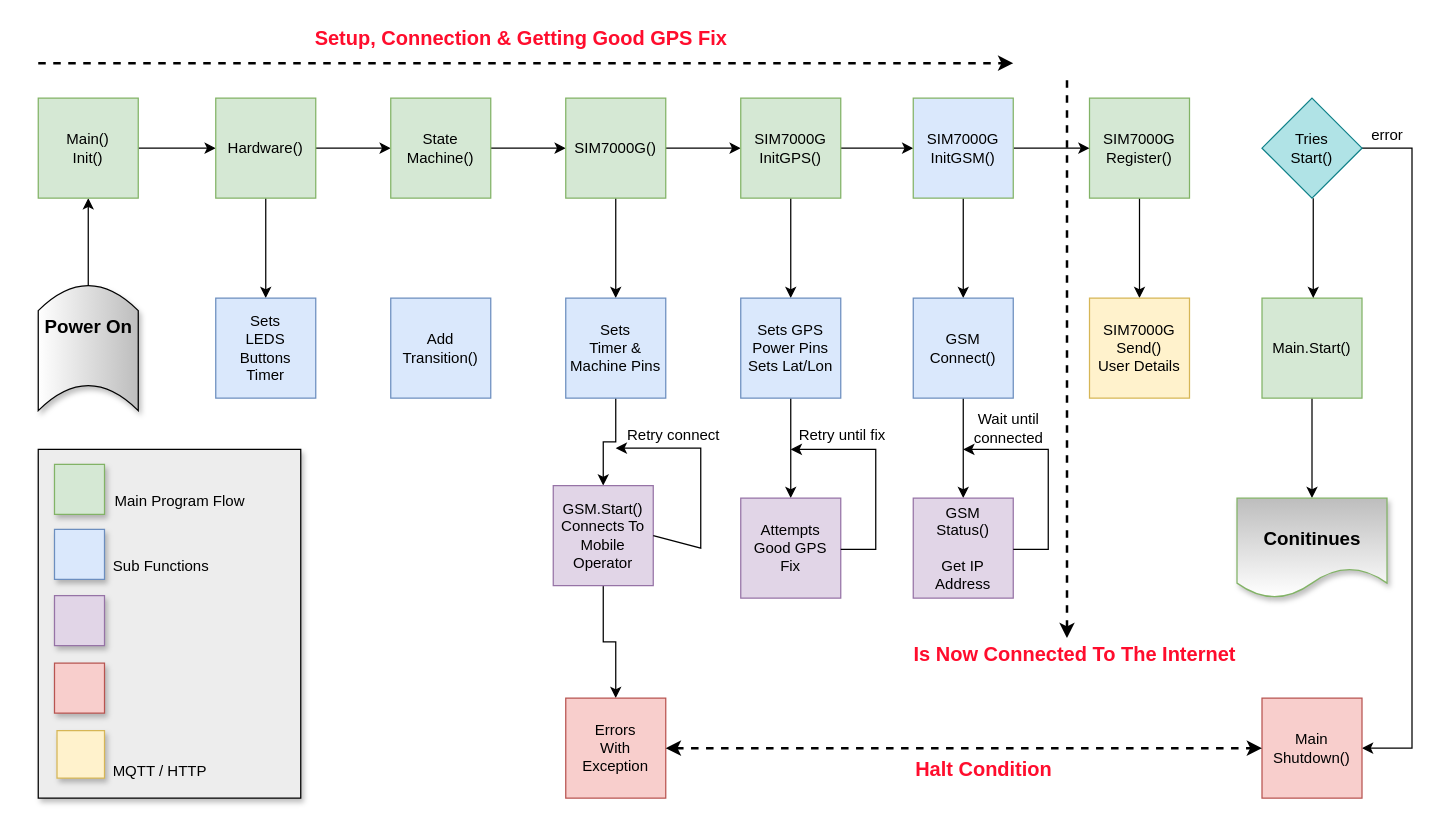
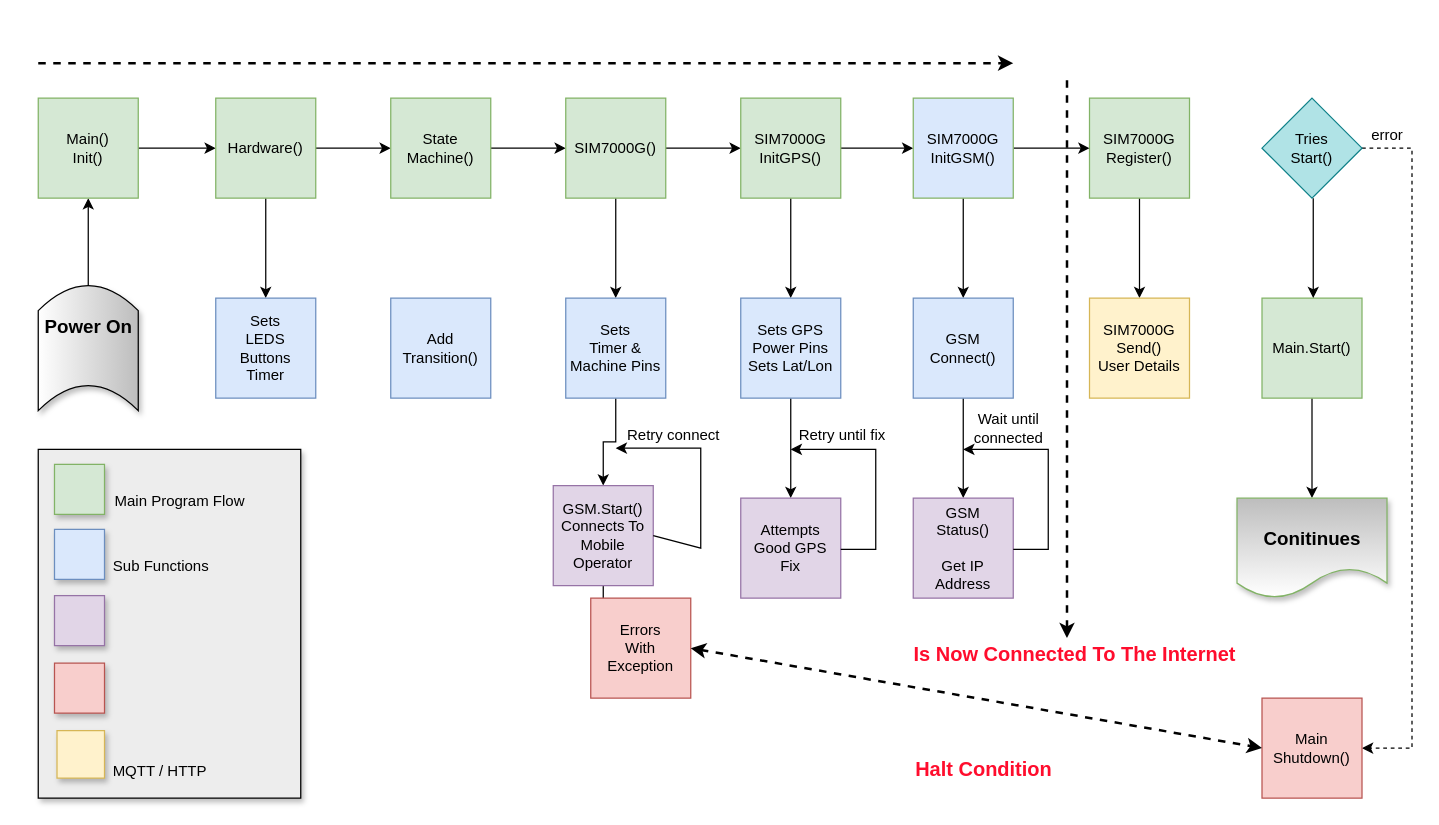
  <mxCell id="0" />
  <mxCell id="1" parent="0" />
  <mxCell id="2" value="" style="edgeStyle=orthogonalEdgeStyle;rounded=0;orthogonalLoop=1;jettySize=auto;html=1;fontSize=15;fontColor=#000000;startArrow=none;startFill=0;endArrow=classic;endFill=1;strokeColor=#000000;strokeWidth=1;" edge="1" parent="1" source="3" target="6"><mxGeometry relative="1" as="geometry" /></mxCell>
  <mxCell id="3" value="" style="shape=dataStorage;whiteSpace=wrap;html=1;fixedSize=1;shadow=1;fontSize=15;fontColor=#000000;fillColor=#BDBDBD;gradientColor=#ffffff;rotation=90;" vertex="1" parent="1"><mxGeometry x="20" y="238" width="100" height="80" as="geometry" /></mxCell>
  <mxCell id="4" value="" style="rounded=0;whiteSpace=wrap;html=1;fontSize=16;gradientColor=none;shadow=1;fillColor=#EDEDED;" vertex="1" parent="1"><mxGeometry x="30" y="359" width="210" height="279" as="geometry" /></mxCell>
  <mxCell id="5" style="edgeStyle=orthogonalEdgeStyle;rounded=0;orthogonalLoop=1;jettySize=auto;html=1;entryX=0;entryY=0.5;entryDx=0;entryDy=0;" parent="1" source="6" target="15" edge="1"><mxGeometry relative="1" as="geometry" /></mxCell>
  <mxCell id="6" value="Main()&lt;br&gt;Init()" style="whiteSpace=wrap;html=1;aspect=fixed;fillColor=#d5e8d4;strokeColor=#82b366;gradientColor=none;" parent="1" vertex="1"><mxGeometry x="30" y="78" width="80" height="80" as="geometry" /></mxCell>
  <mxCell id="7" style="edgeStyle=orthogonalEdgeStyle;rounded=0;orthogonalLoop=1;jettySize=auto;html=1;" parent="1" source="8" edge="1"><mxGeometry relative="1" as="geometry"><mxPoint x="1049" y="398" as="targetPoint" /></mxGeometry></mxCell>
  <mxCell id="8" value="Main.Start()" style="whiteSpace=wrap;html=1;aspect=fixed;fillColor=#d5e8d4;strokeColor=#82b366;" parent="1" vertex="1"><mxGeometry x="1009" y="238" width="80" height="80" as="geometry" /></mxCell>
  <mxCell id="9" style="edgeStyle=orthogonalEdgeStyle;rounded=0;orthogonalLoop=1;jettySize=auto;html=1;entryX=0.5;entryY=0;entryDx=0;entryDy=0;" parent="1" edge="1"><mxGeometry relative="1" as="geometry"><mxPoint x="1050" y="158" as="sourcePoint" /><mxPoint x="1050" y="238" as="targetPoint" /></mxGeometry></mxCell>
- <mxCell id="10" style="edgeStyle=orthogonalEdgeStyle;rounded=0;orthogonalLoop=1;jettySize=auto;html=1;entryX=1;entryY=0.5;entryDx=0;entryDy=0;" parent="1" source="11" target="38" edge="1"><mxGeometry relative="1" as="geometry"><Array as="points"><mxPoint x="1129" y="118" /><mxPoint x="1129" y="598" /></Array></mxGeometry></mxCell>
+ <mxCell id="10" style="edgeStyle=orthogonalEdgeStyle;rounded=0;orthogonalLoop=1;jettySize=auto;html=1;entryX=1;entryY=0.5;entryDx=0;entryDy=0;dashed=1;" parent="1" source="11" target="38" edge="1"><mxGeometry relative="1" as="geometry"><Array as="points"><mxPoint x="1129" y="118" /><mxPoint x="1129" y="598" /></Array></mxGeometry></mxCell>
  <mxCell id="11" value="Tries&lt;br&gt;Start()" style="rhombus;whiteSpace=wrap;html=1;fillColor=#b0e3e6;strokeColor=#0e8088;" parent="1" vertex="1"><mxGeometry x="1009" y="78" width="80" height="80" as="geometry" /></mxCell>
  <mxCell id="12" value="error" style="text;html=1;align=center;verticalAlign=middle;resizable=0;points=[];autosize=1;strokeColor=none;fillColor=none;" parent="1" vertex="1"><mxGeometry x="1089" y="98" width="40" height="20" as="geometry" /></mxCell>
  <mxCell id="13" style="edgeStyle=orthogonalEdgeStyle;rounded=0;orthogonalLoop=1;jettySize=auto;html=1;" parent="1" source="15" target="16" edge="1"><mxGeometry relative="1" as="geometry" /></mxCell>
  <mxCell id="14" style="edgeStyle=orthogonalEdgeStyle;rounded=0;orthogonalLoop=1;jettySize=auto;html=1;entryX=0;entryY=0.5;entryDx=0;entryDy=0;" parent="1" source="15" target="18" edge="1"><mxGeometry relative="1" as="geometry" /></mxCell>
  <mxCell id="15" value="Hardware()" style="whiteSpace=wrap;html=1;aspect=fixed;fillColor=#d5e8d4;strokeColor=#82b366;" parent="1" vertex="1"><mxGeometry x="172" y="78" width="80" height="80" as="geometry" /></mxCell>
  <mxCell id="16" value="Sets&lt;br&gt;LEDS&lt;br&gt;Buttons&lt;br&gt;Timer" style="whiteSpace=wrap;html=1;aspect=fixed;fillColor=#dae8fc;strokeColor=#6c8ebf;" parent="1" vertex="1"><mxGeometry x="172" y="238" width="80" height="80" as="geometry" /></mxCell>
  <mxCell id="17" style="edgeStyle=orthogonalEdgeStyle;rounded=0;orthogonalLoop=1;jettySize=auto;html=1;entryX=0;entryY=0.5;entryDx=0;entryDy=0;" parent="1" source="18" target="22" edge="1"><mxGeometry relative="1" as="geometry" /></mxCell>
  <mxCell id="18" value="State&lt;br&gt;Machine()" style="whiteSpace=wrap;html=1;aspect=fixed;fillColor=#d5e8d4;strokeColor=#82b366;" parent="1" vertex="1"><mxGeometry x="312" y="78" width="80" height="80" as="geometry" /></mxCell>
  <mxCell id="19" value="Add&lt;br&gt;Transition()" style="whiteSpace=wrap;html=1;aspect=fixed;fillColor=#dae8fc;strokeColor=#6c8ebf;" parent="1" vertex="1"><mxGeometry x="312" y="238" width="80" height="80" as="geometry" /></mxCell>
  <mxCell id="20" style="edgeStyle=orthogonalEdgeStyle;rounded=0;orthogonalLoop=1;jettySize=auto;html=1;exitX=0.5;exitY=1;exitDx=0;exitDy=0;entryX=0.5;entryY=0;entryDx=0;entryDy=0;" parent="1" source="22" target="24" edge="1"><mxGeometry relative="1" as="geometry" /></mxCell>
  <mxCell id="21" style="edgeStyle=orthogonalEdgeStyle;rounded=0;orthogonalLoop=1;jettySize=auto;html=1;entryX=0;entryY=0.5;entryDx=0;entryDy=0;" parent="1" source="22" target="32" edge="1"><mxGeometry relative="1" as="geometry" /></mxCell>
  <mxCell id="22" value="SIM7000G()" style="whiteSpace=wrap;html=1;aspect=fixed;fillColor=#d5e8d4;strokeColor=#82b366;" parent="1" vertex="1"><mxGeometry x="452" y="78" width="80" height="80" as="geometry" /></mxCell>
  <mxCell id="23" style="edgeStyle=orthogonalEdgeStyle;rounded=0;orthogonalLoop=1;jettySize=auto;html=1;entryX=0.5;entryY=0;entryDx=0;entryDy=0;" parent="1" source="24" target="26" edge="1"><mxGeometry relative="1" as="geometry" /></mxCell>
  <mxCell id="24" value="Sets&lt;br&gt;Timer &amp;amp;&lt;br&gt;Machine Pins" style="whiteSpace=wrap;html=1;aspect=fixed;fillColor=#dae8fc;strokeColor=#6c8ebf;" parent="1" vertex="1"><mxGeometry x="452" y="238" width="80" height="80" as="geometry" /></mxCell>
  <mxCell id="25" style="edgeStyle=orthogonalEdgeStyle;rounded=0;orthogonalLoop=1;jettySize=auto;html=1;entryX=0.5;entryY=0;entryDx=0;entryDy=0;" parent="1" source="26" target="29" edge="1"><mxGeometry relative="1" as="geometry" /></mxCell>
  <mxCell id="26" value="GSM.Start()&lt;br&gt;Connects To&lt;br&gt;Mobile&lt;br&gt;Operator" style="whiteSpace=wrap;html=1;aspect=fixed;fillColor=#e1d5e7;strokeColor=#9673a6;" parent="1" vertex="1"><mxGeometry x="442" y="388" width="80" height="80" as="geometry" /></mxCell>
  <mxCell id="27" value="" style="endArrow=classic;html=1;rounded=0;exitX=1;exitY=0.5;exitDx=0;exitDy=0;" parent="1" source="26" edge="1"><mxGeometry width="50" height="50" relative="1" as="geometry"><mxPoint x="412" y="388" as="sourcePoint" /><mxPoint x="492" y="358" as="targetPoint" /><Array as="points"><mxPoint x="560" y="438" /><mxPoint x="560" y="408" /><mxPoint x="560" y="358" /></Array></mxGeometry></mxCell>
  <mxCell id="28" value="Retry connect" style="text;html=1;align=center;verticalAlign=middle;resizable=0;points=[];autosize=1;strokeColor=none;fillColor=none;" parent="1" vertex="1"><mxGeometry x="493" y="338" width="90" height="20" as="geometry" /></mxCell>
- <mxCell id="29" value="Errors&lt;br&gt;With&lt;br&gt;Exception" style="whiteSpace=wrap;html=1;aspect=fixed;fillColor=#f8cecc;strokeColor=#b85450;" parent="1" vertex="1"><mxGeometry x="452" y="558" width="80" height="80" as="geometry" /></mxCell>
+ <mxCell id="29" value="Errors&lt;br&gt;With&lt;br&gt;Exception" style="whiteSpace=wrap;html=1;aspect=fixed;fillColor=#f8cecc;strokeColor=#b85450;" parent="1" vertex="1"><mxGeometry x="472" y="478" width="80" height="80" as="geometry" /></mxCell>
  <mxCell id="30" style="edgeStyle=orthogonalEdgeStyle;rounded=0;orthogonalLoop=1;jettySize=auto;html=1;entryX=0.5;entryY=0;entryDx=0;entryDy=0;" parent="1" source="32" target="34" edge="1"><mxGeometry relative="1" as="geometry" /></mxCell>
  <mxCell id="31" value="" style="edgeStyle=orthogonalEdgeStyle;rounded=0;orthogonalLoop=1;jettySize=auto;html=1;" parent="1" source="32" target="44" edge="1"><mxGeometry relative="1" as="geometry" /></mxCell>
  <mxCell id="32" value="SIM7000G&lt;br&gt;InitGPS()" style="whiteSpace=wrap;html=1;aspect=fixed;fillColor=#d5e8d4;strokeColor=#82b366;" parent="1" vertex="1"><mxGeometry x="592" y="78" width="80" height="80" as="geometry" /></mxCell>
  <mxCell id="33" style="edgeStyle=orthogonalEdgeStyle;rounded=0;orthogonalLoop=1;jettySize=auto;html=1;entryX=0.5;entryY=0;entryDx=0;entryDy=0;" parent="1" source="34" target="39" edge="1"><mxGeometry relative="1" as="geometry" /></mxCell>
  <mxCell id="34" value="Sets GPS&lt;br&gt;Power Pins&lt;br&gt;Sets Lat/Lon" style="whiteSpace=wrap;html=1;aspect=fixed;fillColor=#dae8fc;strokeColor=#6c8ebf;" parent="1" vertex="1"><mxGeometry x="592" y="238" width="80" height="80" as="geometry" /></mxCell>
  <mxCell id="35" style="edgeStyle=orthogonalEdgeStyle;rounded=0;orthogonalLoop=1;jettySize=auto;html=1;entryX=0.5;entryY=0;entryDx=0;entryDy=0;" parent="1" source="36" target="37" edge="1"><mxGeometry relative="1" as="geometry" /></mxCell>
  <mxCell id="36" value="SIM7000G&lt;br&gt;Register()" style="whiteSpace=wrap;html=1;aspect=fixed;fillColor=#d5e8d4;strokeColor=#82b366;" parent="1" vertex="1"><mxGeometry x="871" y="78" width="80" height="80" as="geometry" /></mxCell>
  <mxCell id="37" value="SIM7000G&lt;br&gt;Send()&lt;br&gt;User Details" style="whiteSpace=wrap;html=1;aspect=fixed;fillColor=#fff2cc;strokeColor=#d6b656;" parent="1" vertex="1"><mxGeometry x="871" y="238" width="80" height="80" as="geometry" /></mxCell>
  <mxCell id="38" value="Main&lt;br&gt;Shutdown()" style="whiteSpace=wrap;html=1;aspect=fixed;fillColor=#f8cecc;strokeColor=#b85450;" parent="1" vertex="1"><mxGeometry x="1009" y="558" width="80" height="80" as="geometry" /></mxCell>
  <mxCell id="39" value="Attempts&lt;br&gt;Good GPS&lt;br&gt;Fix" style="whiteSpace=wrap;html=1;aspect=fixed;fillColor=#e1d5e7;strokeColor=#9673a6;" parent="1" vertex="1"><mxGeometry x="592" y="398" width="80" height="80" as="geometry" /></mxCell>
  <mxCell id="40" value="Retry until fix" style="text;html=1;align=center;verticalAlign=middle;resizable=0;points=[];autosize=1;strokeColor=none;fillColor=none;" parent="1" vertex="1"><mxGeometry x="633" y="338" width="80" height="20" as="geometry" /></mxCell>
  <mxCell id="41" value="" style="endArrow=classic;html=1;rounded=0;exitX=1;exitY=0.5;exitDx=0;exitDy=0;" parent="1" edge="1"><mxGeometry width="50" height="50" relative="1" as="geometry"><mxPoint x="672" y="439" as="sourcePoint" /><mxPoint x="632" y="359" as="targetPoint" /><Array as="points"><mxPoint x="700" y="439" /><mxPoint x="700" y="409" /><mxPoint x="700" y="359" /></Array></mxGeometry></mxCell>
  <mxCell id="42" value="" style="edgeStyle=orthogonalEdgeStyle;rounded=0;orthogonalLoop=1;jettySize=auto;html=1;" parent="1" source="44" target="46" edge="1"><mxGeometry relative="1" as="geometry" /></mxCell>
  <mxCell id="43" value="" style="edgeStyle=orthogonalEdgeStyle;rounded=0;orthogonalLoop=1;jettySize=auto;html=1;" parent="1" source="44" target="36" edge="1"><mxGeometry relative="1" as="geometry" /></mxCell>
  <mxCell id="44" value="SIM7000G&lt;br&gt;InitGSM()" style="whiteSpace=wrap;html=1;aspect=fixed;fillColor=#dae8fc;strokeColor=#82b366;" parent="1" vertex="1"><mxGeometry x="730" y="78" width="80" height="80" as="geometry" /></mxCell>
  <mxCell id="45" value="" style="edgeStyle=orthogonalEdgeStyle;rounded=0;orthogonalLoop=1;jettySize=auto;html=1;" parent="1" source="46" target="47" edge="1"><mxGeometry relative="1" as="geometry" /></mxCell>
  <mxCell id="46" value="GSM&lt;br&gt;Connect()" style="whiteSpace=wrap;html=1;aspect=fixed;fillColor=#dae8fc;strokeColor=#6c8ebf;" parent="1" vertex="1"><mxGeometry x="730" y="238" width="80" height="80" as="geometry" /></mxCell>
  <mxCell id="47" value="GSM&lt;br&gt;Status()&lt;br&gt;&lt;br&gt;Get IP Address" style="whiteSpace=wrap;html=1;aspect=fixed;fillColor=#e1d5e7;strokeColor=#9673a6;" parent="1" vertex="1"><mxGeometry x="730" y="398" width="80" height="80" as="geometry" /></mxCell>
  <mxCell id="48" value="Wait until&lt;br&gt;connected" style="text;html=1;align=center;verticalAlign=middle;resizable=0;points=[];autosize=1;strokeColor=none;fillColor=none;" parent="1" vertex="1"><mxGeometry x="771" y="327" width="70" height="30" as="geometry" /></mxCell>
  <mxCell id="49" value="" style="endArrow=classic;html=1;rounded=0;exitX=1;exitY=0.5;exitDx=0;exitDy=0;" parent="1" edge="1"><mxGeometry width="50" height="50" relative="1" as="geometry"><mxPoint x="810" y="439" as="sourcePoint" /><mxPoint x="770" y="359" as="targetPoint" /><Array as="points"><mxPoint x="838" y="439" /><mxPoint x="838" y="409" /><mxPoint x="838" y="359" /></Array></mxGeometry></mxCell>
  <mxCell id="50" value="" style="endArrow=none;dashed=1;html=1;rounded=0;strokeWidth=2;strokeColor=#000000;endFill=0;startArrow=classic;startFill=1;" parent="1" edge="1"><mxGeometry width="50" height="50" relative="1" as="geometry"><mxPoint x="853" y="510" as="sourcePoint" /><mxPoint x="853" y="58" as="targetPoint" /></mxGeometry></mxCell>
  <mxCell id="51" value="&lt;font style=&quot;font-size: 16px&quot; color=&quot;#ff0d2d&quot;&gt;&lt;b&gt;Is Now Connected To The Internet&lt;/b&gt;&lt;/font&gt;" style="text;html=1;align=center;verticalAlign=middle;resizable=0;points=[];autosize=1;strokeColor=none;fillColor=none;" parent="1" vertex="1"><mxGeometry x="724" y="512.5" width="270" height="20" as="geometry" /></mxCell>
  <mxCell id="52" value="" style="endArrow=classic;dashed=1;html=1;rounded=0;fontSize=16;fontColor=#FF0D2D;strokeColor=#000000;strokeWidth=2;startArrow=none;startFill=0;endFill=1;" parent="1" edge="1"><mxGeometry width="50" height="50" relative="1" as="geometry"><mxPoint x="30" y="50" as="sourcePoint" /><mxPoint x="810" y="50" as="targetPoint" /></mxGeometry></mxCell>
- <mxCell id="53" value="&lt;font style=&quot;font-size: 16px&quot; color=&quot;#ff0d2d&quot;&gt;&lt;b&gt;Setup, Connection &amp;amp; Getting Good GPS Fix&lt;/b&gt;&lt;/font&gt;" style="text;html=1;align=center;verticalAlign=middle;resizable=0;points=[];autosize=1;strokeColor=none;fillColor=none;" parent="1" vertex="1"><mxGeometry x="241" y="20" width="350" height="20" as="geometry" /></mxCell>
  <mxCell id="54" value="" style="whiteSpace=wrap;html=1;aspect=fixed;fillColor=#d5e8d4;strokeColor=#82b366;shadow=1;" vertex="1" parent="1"><mxGeometry x="43" y="371" width="40" height="40" as="geometry" /></mxCell>
  <mxCell id="55" value="" style="whiteSpace=wrap;html=1;aspect=fixed;fillColor=#dae8fc;strokeColor=#6c8ebf;shadow=1;" vertex="1" parent="1"><mxGeometry x="43" y="423" width="40" height="40" as="geometry" /></mxCell>
  <mxCell id="56" value="" style="whiteSpace=wrap;html=1;aspect=fixed;fillColor=#e1d5e7;strokeColor=#9673a6;shadow=1;" vertex="1" parent="1"><mxGeometry x="43" y="476" width="40" height="40" as="geometry" /></mxCell>
  <mxCell id="57" value="" style="whiteSpace=wrap;html=1;aspect=fixed;fillColor=#f8cecc;strokeColor=#b85450;shadow=1;" vertex="1" parent="1"><mxGeometry x="43" y="530" width="40" height="40" as="geometry" /></mxCell>
  <mxCell id="58" value="Main Program Flow" style="text;html=1;align=center;verticalAlign=middle;resizable=0;points=[];autosize=1;strokeColor=none;fillColor=none;" vertex="1" parent="1"><mxGeometry x="83" y="391" width="120" height="20" as="geometry" /></mxCell>
  <mxCell id="59" value="Sub Functions" style="text;html=1;align=center;verticalAlign=middle;resizable=0;points=[];autosize=1;strokeColor=none;fillColor=none;" vertex="1" parent="1"><mxGeometry x="83" y="443" width="90" height="20" as="geometry" /></mxCell>
  <mxCell id="60" value="" style="whiteSpace=wrap;html=1;aspect=fixed;shadow=1;fontSize=16;fillColor=#fff2cc;strokeColor=#d6b656;" vertex="1" parent="1"><mxGeometry x="45" y="584" width="38" height="38" as="geometry" /></mxCell>
  <mxCell id="61" value="&lt;font style=&quot;font-size: 12px&quot;&gt;MQTT / HTTP&lt;/font&gt;" style="text;html=1;align=left;verticalAlign=middle;resizable=0;points=[];autosize=1;strokeColor=none;fillColor=none;fontSize=15;" vertex="1" parent="1"><mxGeometry x="88" y="605" width="90" height="20" as="geometry" /></mxCell>
  <mxCell id="62" value="" style="endArrow=classic;dashed=1;html=1;rounded=0;fontSize=16;fontColor=#FF0D2D;strokeColor=#000000;strokeWidth=2;startArrow=classic;startFill=1;endFill=1;exitX=1;exitY=0.5;exitDx=0;exitDy=0;entryX=0;entryY=0.5;entryDx=0;entryDy=0;" edge="1" parent="1" source="29" target="38"><mxGeometry width="50" height="50" relative="1" as="geometry"><mxPoint x="452" y="694" as="sourcePoint" /><mxPoint x="1090" y="694" as="targetPoint" /></mxGeometry></mxCell>
  <mxCell id="63" value="&lt;b&gt;&lt;font style=&quot;font-size: 16px&quot; color=&quot;#ff0d2d&quot;&gt;Halt Condition&lt;/font&gt;&lt;/b&gt;" style="text;html=1;align=left;verticalAlign=middle;resizable=0;points=[];autosize=1;strokeColor=none;fillColor=none;fontSize=15;shadow=1;" vertex="1" parent="1"><mxGeometry x="730" y="605" width="120" height="20" as="geometry" /></mxCell>
  <mxCell id="64" value="" style="shape=document;whiteSpace=wrap;html=1;boundedLbl=1;shadow=1;fontSize=12;fillColor=#BDBDBD;strokeColor=#82b366;gradientColor=#ffffff;" vertex="1" parent="1"><mxGeometry x="989" y="398" width="120" height="80" as="geometry" /></mxCell>
  <mxCell id="65" value="&lt;b&gt;Conitinues&lt;/b&gt;" style="text;html=1;align=center;verticalAlign=middle;resizable=0;points=[];autosize=1;strokeColor=none;fillColor=none;fontSize=15;fontColor=#000000;" vertex="1" parent="1"><mxGeometry x="1004" y="420" width="90" height="20" as="geometry" /></mxCell>
  <mxCell id="66" value="&lt;b style=&quot;font-size: 15px;&quot;&gt;&lt;font style=&quot;font-size: 15px;&quot;&gt;Power On&lt;/font&gt;&lt;/b&gt;" style="text;html=1;align=center;verticalAlign=middle;resizable=0;points=[];autosize=1;strokeColor=none;fillColor=none;fontSize=15;" parent="1" vertex="1"><mxGeometry x="25" y="250" width="90" height="20" as="geometry" /></mxCell>
